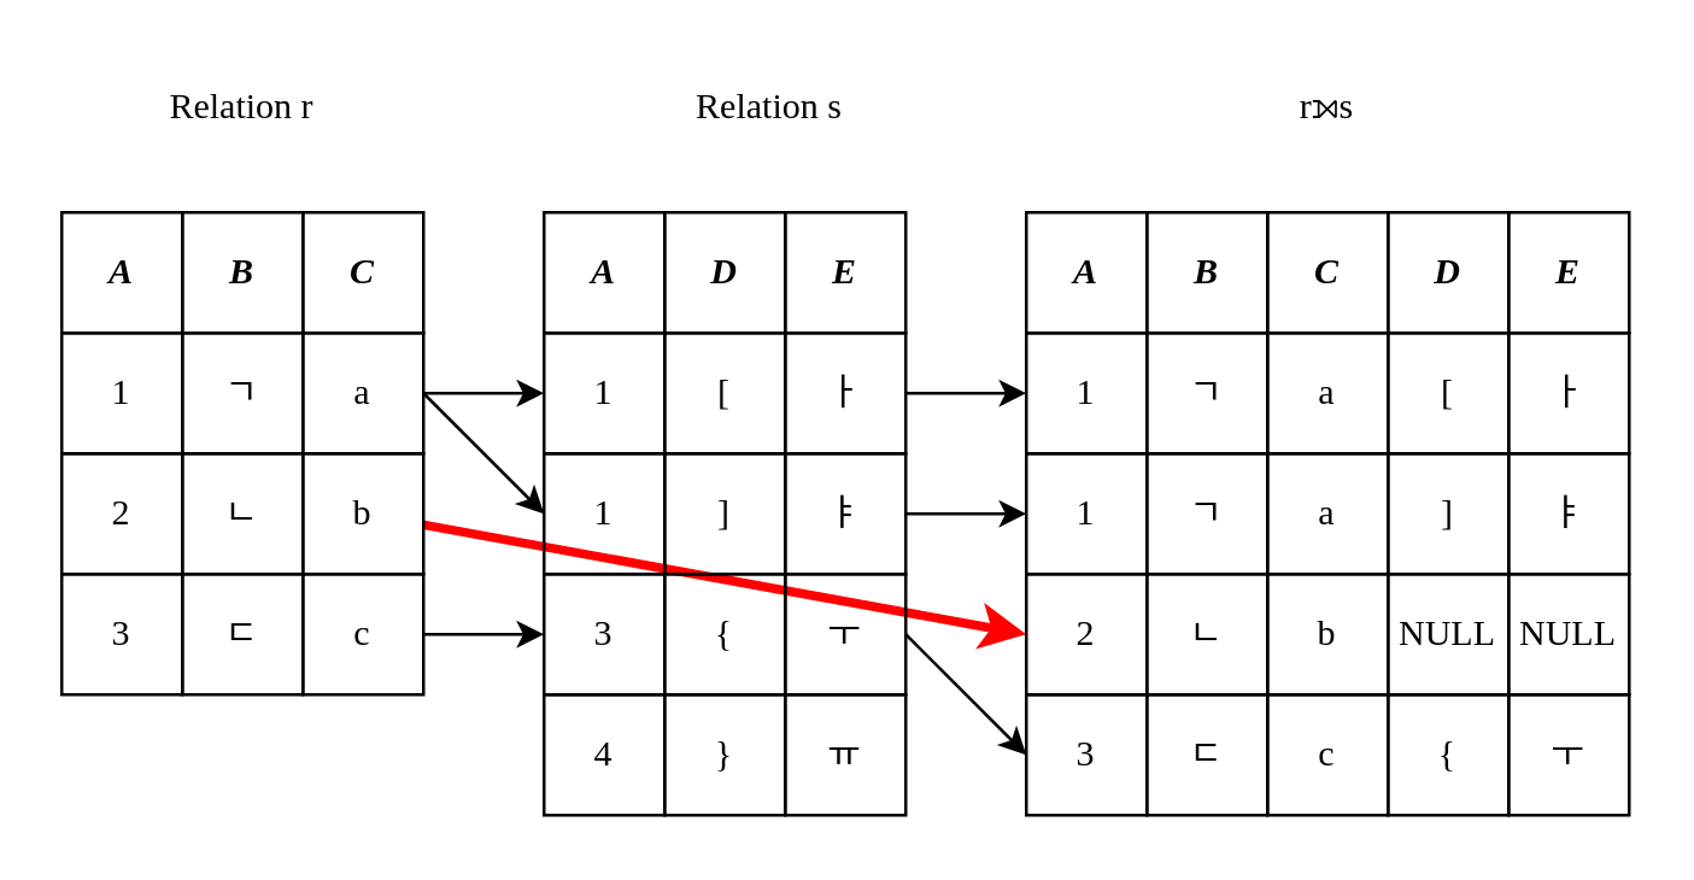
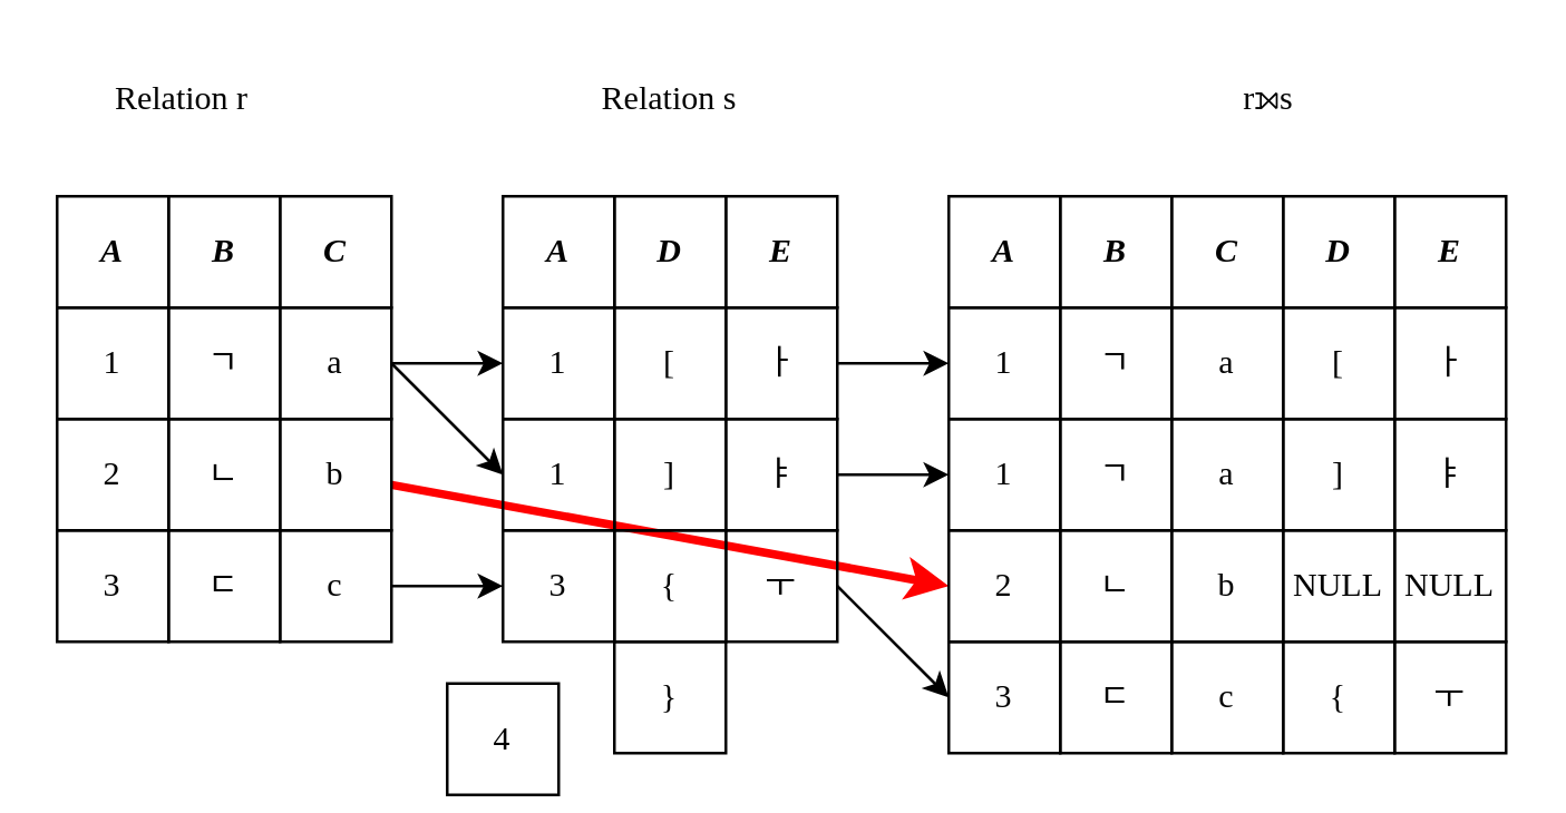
  <mxCell id="0" />
  <mxCell id="1" parent="0" />
  <mxCell id="2" value="A" style="rounded=0;whiteSpace=wrap;html=1;fontFamily=Pretendard Medium;fontStyle=3;fillColor=none;" vertex="1" parent="1"><mxGeometry x="20" y="70" width="40" height="40" as="geometry" /></mxCell>
  <mxCell id="3" value="B" style="rounded=0;whiteSpace=wrap;html=1;fontFamily=Pretendard Medium;fontStyle=3;fillColor=none;" vertex="1" parent="1"><mxGeometry x="60" y="70" width="40" height="40" as="geometry" /></mxCell>
  <mxCell id="4" value="C" style="rounded=0;whiteSpace=wrap;html=1;fontFamily=Pretendard Medium;fontStyle=3;fillColor=none;" vertex="1" parent="1"><mxGeometry x="100" y="70" width="40" height="40" as="geometry" /></mxCell>
  <mxCell id="5" value="A" style="rounded=0;whiteSpace=wrap;html=1;fontFamily=Pretendard Medium;fontStyle=3;fillColor=none;" vertex="1" parent="1"><mxGeometry x="180" y="70" width="40" height="40" as="geometry" /></mxCell>
  <mxCell id="6" value="D" style="rounded=0;whiteSpace=wrap;html=1;fontFamily=Pretendard Medium;fontStyle=3;fillColor=none;" vertex="1" parent="1"><mxGeometry x="220" y="70" width="40" height="40" as="geometry" /></mxCell>
  <mxCell id="7" value="E" style="rounded=0;whiteSpace=wrap;html=1;fontFamily=Pretendard Medium;fontStyle=3;fillColor=none;" vertex="1" parent="1"><mxGeometry x="260" y="70" width="40" height="40" as="geometry" /></mxCell>
  <mxCell id="8" value="1" style="rounded=0;whiteSpace=wrap;html=1;fontFamily=Pretendard Medium;fontStyle=0;fillColor=none;" vertex="1" parent="1"><mxGeometry x="20" y="110" width="40" height="40" as="geometry" /></mxCell>
  <mxCell id="9" value="ㄱ" style="rounded=0;whiteSpace=wrap;html=1;fontFamily=Pretendard Medium;fontStyle=0;fillColor=none;" vertex="1" parent="1"><mxGeometry x="60" y="110" width="40" height="40" as="geometry" /></mxCell>
  <mxCell id="10" style="rounded=0;orthogonalLoop=1;jettySize=auto;html=1;exitX=1;exitY=0.5;exitDx=0;exitDy=0;entryX=0;entryY=0.5;entryDx=0;entryDy=0;" edge="1" parent="1" source="12" target="13"><mxGeometry relative="1" as="geometry" /></mxCell>
  <mxCell id="11" style="rounded=0;orthogonalLoop=1;jettySize=auto;html=1;exitX=1;exitY=0.5;exitDx=0;exitDy=0;entryX=0;entryY=0.5;entryDx=0;entryDy=0;" edge="1" parent="1" source="12" target="21"><mxGeometry relative="1" as="geometry" /></mxCell>
  <mxCell id="12" value="a" style="rounded=0;whiteSpace=wrap;html=1;fontFamily=Pretendard Medium;fontStyle=0;fillColor=none;" vertex="1" parent="1"><mxGeometry x="100" y="110" width="40" height="40" as="geometry" /></mxCell>
  <mxCell id="13" value="1" style="rounded=0;whiteSpace=wrap;html=1;fontFamily=Pretendard Medium;fontStyle=0;fillColor=none;" vertex="1" parent="1"><mxGeometry x="180" y="110" width="40" height="40" as="geometry" /></mxCell>
  <mxCell id="14" value="[" style="rounded=0;whiteSpace=wrap;html=1;fontFamily=Pretendard Medium;fontStyle=0;fillColor=none;" vertex="1" parent="1"><mxGeometry x="220" y="110" width="40" height="40" as="geometry" /></mxCell>
  <mxCell id="15" style="edgeStyle=orthogonalEdgeStyle;rounded=0;orthogonalLoop=1;jettySize=auto;html=1;exitX=1;exitY=0.5;exitDx=0;exitDy=0;entryX=0;entryY=0.5;entryDx=0;entryDy=0;" edge="1" parent="1" source="16" target="36"><mxGeometry relative="1" as="geometry" /></mxCell>
  <mxCell id="16" value="ㅏ" style="rounded=0;whiteSpace=wrap;html=1;fontFamily=Pretendard Medium;fontStyle=0;fillColor=none;" vertex="1" parent="1"><mxGeometry x="260" y="110" width="40" height="40" as="geometry" /></mxCell>
  <mxCell id="17" value="2" style="rounded=0;whiteSpace=wrap;html=1;fontFamily=Pretendard Medium;fontStyle=0;fillColor=none;" vertex="1" parent="1"><mxGeometry x="20" y="150" width="40" height="40" as="geometry" /></mxCell>
  <mxCell id="18" value="ㄴ" style="rounded=0;whiteSpace=wrap;html=1;fontFamily=Pretendard Medium;fontStyle=0;fillColor=none;" vertex="1" parent="1"><mxGeometry x="60" y="150" width="40" height="40" as="geometry" /></mxCell>
  <mxCell id="19" style="rounded=0;orthogonalLoop=1;jettySize=auto;html=1;entryX=0;entryY=0.5;entryDx=0;entryDy=0;strokeWidth=3;strokeColor=#FF0000;" edge="1" parent="1" source="20" target="59"><mxGeometry relative="1" as="geometry" /></mxCell>
  <mxCell id="20" value="b" style="rounded=0;whiteSpace=wrap;html=1;fontFamily=Pretendard Medium;fontStyle=0;fillColor=none;" vertex="1" parent="1"><mxGeometry x="100" y="150" width="40" height="40" as="geometry" /></mxCell>
  <mxCell id="21" value="1" style="rounded=0;whiteSpace=wrap;html=1;fontFamily=Pretendard Medium;fontStyle=0;fillColor=none;" vertex="1" parent="1"><mxGeometry x="180" y="150" width="40" height="40" as="geometry" /></mxCell>
  <mxCell id="22" value="]" style="rounded=0;whiteSpace=wrap;html=1;fontFamily=Pretendard Medium;fontStyle=0;fillColor=none;" vertex="1" parent="1"><mxGeometry x="220" y="150" width="40" height="40" as="geometry" /></mxCell>
  <mxCell id="23" style="edgeStyle=orthogonalEdgeStyle;rounded=0;orthogonalLoop=1;jettySize=auto;html=1;exitX=1;exitY=0.5;exitDx=0;exitDy=0;entryX=0;entryY=0.5;entryDx=0;entryDy=0;" edge="1" parent="1" source="24" target="39"><mxGeometry relative="1" as="geometry" /></mxCell>
  <mxCell id="24" value="ㅑ" style="rounded=0;whiteSpace=wrap;html=1;fontFamily=Pretendard Medium;fontStyle=0;fillColor=none;" vertex="1" parent="1"><mxGeometry x="260" y="150" width="40" height="40" as="geometry" /></mxCell>
  <mxCell id="25" value="3" style="rounded=0;whiteSpace=wrap;html=1;fontFamily=Pretendard Medium;fontStyle=0;fillColor=none;" vertex="1" parent="1"><mxGeometry x="20" y="190" width="40" height="40" as="geometry" /></mxCell>
  <mxCell id="26" value="ㄷ" style="rounded=0;whiteSpace=wrap;html=1;fontFamily=Pretendard Medium;fontStyle=0;fillColor=none;" vertex="1" parent="1"><mxGeometry x="60" y="190" width="40" height="40" as="geometry" /></mxCell>
  <mxCell id="27" style="edgeStyle=orthogonalEdgeStyle;rounded=0;orthogonalLoop=1;jettySize=auto;html=1;exitX=1;exitY=0.5;exitDx=0;exitDy=0;" edge="1" parent="1" source="28" target="29"><mxGeometry relative="1" as="geometry" /></mxCell>
  <mxCell id="28" value="c" style="rounded=0;whiteSpace=wrap;html=1;fontFamily=Pretendard Medium;fontStyle=0;fillColor=none;" vertex="1" parent="1"><mxGeometry x="100" y="190" width="40" height="40" as="geometry" /></mxCell>
  <mxCell id="29" value="3" style="rounded=0;whiteSpace=wrap;html=1;fontFamily=Pretendard Medium;fontStyle=0;fillColor=none;" vertex="1" parent="1"><mxGeometry x="180" y="190" width="40" height="40" as="geometry" /></mxCell>
  <mxCell id="30" value="{" style="rounded=0;whiteSpace=wrap;html=1;fontFamily=Pretendard Medium;fontStyle=0;fillColor=none;" vertex="1" parent="1"><mxGeometry x="220" y="190" width="40" height="40" as="geometry" /></mxCell>
  <mxCell id="31" style="rounded=0;orthogonalLoop=1;jettySize=auto;html=1;exitX=1;exitY=0.5;exitDx=0;exitDy=0;entryX=0;entryY=0.5;entryDx=0;entryDy=0;" edge="1" parent="1" source="32" target="42"><mxGeometry relative="1" as="geometry" /></mxCell>
  <mxCell id="32" value="ㅜ" style="rounded=0;whiteSpace=wrap;html=1;fontFamily=Pretendard Medium;fontStyle=0;fillColor=none;" vertex="1" parent="1"><mxGeometry x="260" y="190" width="40" height="40" as="geometry" /></mxCell>
  <mxCell id="33" value="A" style="rounded=0;whiteSpace=wrap;html=1;fontFamily=Pretendard Medium;fontStyle=3;fillColor=none;" vertex="1" parent="1"><mxGeometry x="340" y="70" width="40" height="40" as="geometry" /></mxCell>
  <mxCell id="34" value="B" style="rounded=0;whiteSpace=wrap;html=1;fontFamily=Pretendard Medium;fontStyle=3;fillColor=none;" vertex="1" parent="1"><mxGeometry x="380" y="70" width="40" height="40" as="geometry" /></mxCell>
  <mxCell id="35" value="C" style="rounded=0;whiteSpace=wrap;html=1;fontFamily=Pretendard Medium;fontStyle=3;fillColor=none;" vertex="1" parent="1"><mxGeometry x="420" y="70" width="40" height="40" as="geometry" /></mxCell>
  <mxCell id="36" value="1" style="rounded=0;whiteSpace=wrap;html=1;fontFamily=Pretendard Medium;fontStyle=0;fillColor=none;" vertex="1" parent="1"><mxGeometry x="340" y="110" width="40" height="40" as="geometry" /></mxCell>
  <mxCell id="37" value="ㄱ" style="rounded=0;whiteSpace=wrap;html=1;fontFamily=Pretendard Medium;fontStyle=0;fillColor=none;" vertex="1" parent="1"><mxGeometry x="380" y="110" width="40" height="40" as="geometry" /></mxCell>
  <mxCell id="38" value="a" style="rounded=0;whiteSpace=wrap;html=1;fontFamily=Pretendard Medium;fontStyle=0;fillColor=none;" vertex="1" parent="1"><mxGeometry x="420" y="110" width="40" height="40" as="geometry" /></mxCell>
  <mxCell id="39" value="1" style="rounded=0;whiteSpace=wrap;html=1;fontFamily=Pretendard Medium;fontStyle=0;fillColor=none;" vertex="1" parent="1"><mxGeometry x="340" y="150" width="40" height="40" as="geometry" /></mxCell>
  <mxCell id="40" value="ㄱ" style="rounded=0;whiteSpace=wrap;html=1;fontFamily=Pretendard Medium;fontStyle=0;fillColor=none;" vertex="1" parent="1"><mxGeometry x="380" y="150" width="40" height="40" as="geometry" /></mxCell>
  <mxCell id="41" value="a" style="rounded=0;whiteSpace=wrap;html=1;fontFamily=Pretendard Medium;fontStyle=0;fillColor=none;" vertex="1" parent="1"><mxGeometry x="420" y="150" width="40" height="40" as="geometry" /></mxCell>
  <mxCell id="42" value="3" style="rounded=0;whiteSpace=wrap;html=1;fontFamily=Pretendard Medium;fontStyle=0;fillColor=none;" vertex="1" parent="1"><mxGeometry x="340" y="230" width="40" height="40" as="geometry" /></mxCell>
  <mxCell id="43" value="ㄷ" style="rounded=0;whiteSpace=wrap;html=1;fontFamily=Pretendard Medium;fontStyle=0;fillColor=none;" vertex="1" parent="1"><mxGeometry x="380" y="230" width="40" height="40" as="geometry" /></mxCell>
  <mxCell id="44" value="c" style="rounded=0;whiteSpace=wrap;html=1;fontFamily=Pretendard Medium;fontStyle=0;fillColor=none;" vertex="1" parent="1"><mxGeometry x="420" y="230" width="40" height="40" as="geometry" /></mxCell>
  <mxCell id="45" value="D" style="rounded=0;whiteSpace=wrap;html=1;fontFamily=Pretendard Medium;fontStyle=3;fillColor=none;" vertex="1" parent="1"><mxGeometry x="460" y="70" width="40" height="40" as="geometry" /></mxCell>
  <mxCell id="46" value="E" style="rounded=0;whiteSpace=wrap;html=1;fontFamily=Pretendard Medium;fontStyle=3;fillColor=none;" vertex="1" parent="1"><mxGeometry x="500" y="70" width="40" height="40" as="geometry" /></mxCell>
  <mxCell id="47" value="[" style="rounded=0;whiteSpace=wrap;html=1;fontFamily=Pretendard Medium;fontStyle=0;fillColor=none;" vertex="1" parent="1"><mxGeometry x="460" y="110" width="40" height="40" as="geometry" /></mxCell>
  <mxCell id="48" value="ㅏ" style="rounded=0;whiteSpace=wrap;html=1;fontFamily=Pretendard Medium;fontStyle=0;fillColor=none;" vertex="1" parent="1"><mxGeometry x="500" y="110" width="40" height="40" as="geometry" /></mxCell>
  <mxCell id="49" value="]" style="rounded=0;whiteSpace=wrap;html=1;fontFamily=Pretendard Medium;fontStyle=0;fillColor=none;" vertex="1" parent="1"><mxGeometry x="460" y="150" width="40" height="40" as="geometry" /></mxCell>
  <mxCell id="50" value="ㅑ" style="rounded=0;whiteSpace=wrap;html=1;fontFamily=Pretendard Medium;fontStyle=0;fillColor=none;" vertex="1" parent="1"><mxGeometry x="500" y="150" width="40" height="40" as="geometry" /></mxCell>
  <mxCell id="51" value="{" style="rounded=0;whiteSpace=wrap;html=1;fontFamily=Pretendard Medium;fontStyle=0;fillColor=none;" vertex="1" parent="1"><mxGeometry x="460" y="230" width="40" height="40" as="geometry" /></mxCell>
  <mxCell id="52" value="ㅜ" style="rounded=0;whiteSpace=wrap;html=1;fontFamily=Pretendard Medium;fontStyle=0;fillColor=none;" vertex="1" parent="1"><mxGeometry x="500" y="230" width="40" height="40" as="geometry" /></mxCell>
- <mxCell id="53" value="4" style="rounded=0;whiteSpace=wrap;html=1;fontFamily=Pretendard Medium;fontStyle=0;fillColor=none;" vertex="1" parent="1"><mxGeometry x="180" y="230" width="40" height="40" as="geometry" /></mxCell>
+ <mxCell id="53" value="4" style="rounded=0;whiteSpace=wrap;html=1;fontFamily=Pretendard Medium;fontStyle=0;fillColor=none;" vertex="1" parent="1"><mxGeometry x="160" y="245" width="40" height="40" as="geometry" /></mxCell>
  <mxCell id="54" value="}" style="rounded=0;whiteSpace=wrap;html=1;fontFamily=Pretendard Medium;fontStyle=0;fillColor=none;" vertex="1" parent="1"><mxGeometry x="220" y="230" width="40" height="40" as="geometry" /></mxCell>
- <mxCell id="55" value="ㅠ" style="rounded=0;whiteSpace=wrap;html=1;fontFamily=Pretendard Medium;fontStyle=0;fillColor=none;" vertex="1" parent="1"><mxGeometry x="260" y="230" width="40" height="40" as="geometry" /></mxCell>
- <mxCell id="56" value="&lt;font face=&quot;Pretendard Medium&quot;&gt;Relation r&lt;/font&gt;" style="text;html=1;align=center;verticalAlign=middle;whiteSpace=wrap;rounded=0;" vertex="1" parent="1"><mxGeometry x="20" y="20" width="120" height="30" as="geometry" /></mxCell>
- <mxCell id="57" value="&lt;font face=&quot;Pretendard Medium&quot;&gt;Relation s&lt;/font&gt;" style="text;html=1;align=center;verticalAlign=middle;whiteSpace=wrap;rounded=0;" vertex="1" parent="1"><mxGeometry x="195" y="20" width="120" height="30" as="geometry" /></mxCell>
- <mxCell id="58" value="&lt;font face=&quot;Pretendard Medium&quot;&gt;r&lt;span style=&quot;background-color: initial;&quot;&gt;⟕&lt;/span&gt;&lt;span style=&quot;&quot; id=&quot;char-node&quot;&gt;s&lt;/span&gt;&lt;/font&gt;" style="text;html=1;align=center;verticalAlign=middle;whiteSpace=wrap;rounded=0;" vertex="1" parent="1"><mxGeometry x="380" y="20" width="120" height="30" as="geometry" /></mxCell>
+ <mxCell id="56" value="&lt;font face=&quot;Pretendard Medium&quot;&gt;Relation r&lt;/font&gt;" style="text;html=1;align=center;verticalAlign=middle;whiteSpace=wrap;rounded=0;" vertex="1" parent="1"><mxGeometry x="5" y="20" width="120" height="30" as="geometry" /></mxCell>
+ <mxCell id="57" value="&lt;font face=&quot;Pretendard Medium&quot;&gt;Relation s&lt;/font&gt;" style="text;html=1;align=center;verticalAlign=middle;whiteSpace=wrap;rounded=0;" vertex="1" parent="1"><mxGeometry x="180" y="20" width="120" height="30" as="geometry" /></mxCell>
+ <mxCell id="58" value="&lt;font face=&quot;Pretendard Medium&quot;&gt;r&lt;span style=&quot;background-color: initial;&quot;&gt;⟕&lt;/span&gt;&lt;span style=&quot;&quot; id=&quot;char-node&quot;&gt;s&lt;/span&gt;&lt;/font&gt;" style="text;html=1;align=center;verticalAlign=middle;whiteSpace=wrap;rounded=0;" vertex="1" parent="1"><mxGeometry x="395" y="20" width="120" height="30" as="geometry" /></mxCell>
  <mxCell id="59" value="2" style="rounded=0;whiteSpace=wrap;html=1;fontFamily=Pretendard Medium;fontStyle=0;fillColor=none;" vertex="1" parent="1"><mxGeometry x="340" y="190" width="40" height="40" as="geometry" /></mxCell>
  <mxCell id="60" value="ㄴ" style="rounded=0;whiteSpace=wrap;html=1;fontFamily=Pretendard Medium;fontStyle=0;fillColor=none;" vertex="1" parent="1"><mxGeometry x="380" y="190" width="40" height="40" as="geometry" /></mxCell>
  <mxCell id="61" value="b" style="rounded=0;whiteSpace=wrap;html=1;fontFamily=Pretendard Medium;fontStyle=0;fillColor=none;" vertex="1" parent="1"><mxGeometry x="420" y="190" width="40" height="40" as="geometry" /></mxCell>
  <mxCell id="62" value="NULL" style="rounded=0;whiteSpace=wrap;html=1;fontFamily=Pretendard Medium;fontStyle=0;fillColor=none;" vertex="1" parent="1"><mxGeometry x="460" y="190" width="40" height="40" as="geometry" /></mxCell>
  <mxCell id="63" value="NULL" style="rounded=0;whiteSpace=wrap;html=1;fontFamily=Pretendard Medium;fontStyle=0;fillColor=none;" vertex="1" parent="1"><mxGeometry x="500" y="190" width="40" height="40" as="geometry" /></mxCell>
